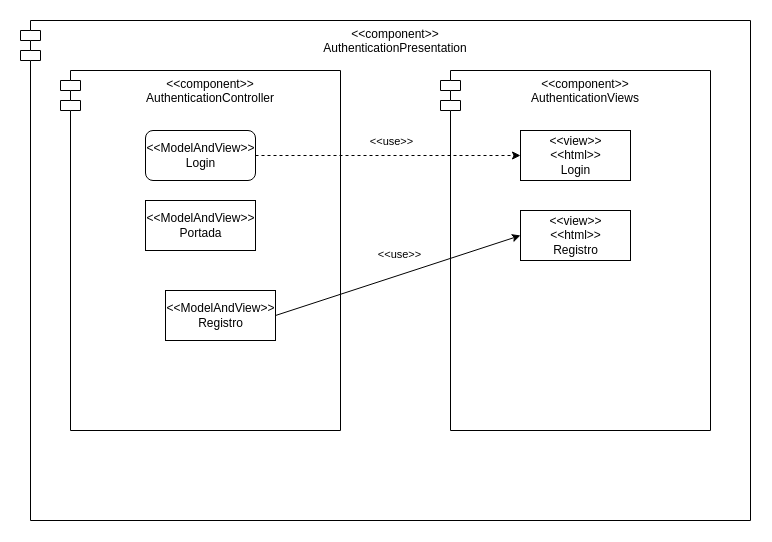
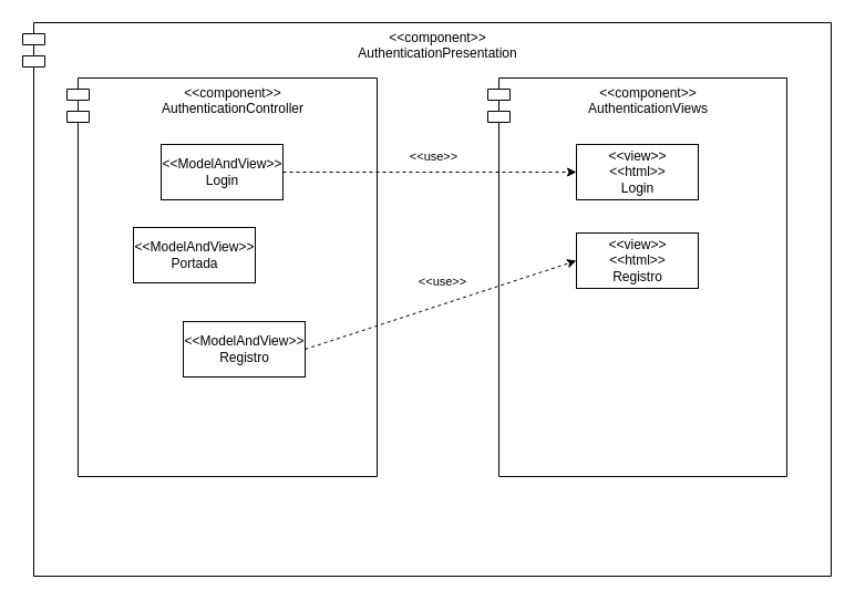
  <mxCell id="0" />
  <mxCell id="1" parent="0" />
  <mxCell id="2" value="&lt;&lt;component&gt;&gt;&#10;AuthenticationPresentation" style="shape=module;align=left;spacingLeft=20;align=center;verticalAlign=top;" vertex="1" parent="1"><mxGeometry x="20" y="20" width="730" height="500" as="geometry" /></mxCell>
  <mxCell id="3" value="&lt;&lt;component&gt;&gt;&#10;AuthenticationController" style="shape=module;align=left;spacingLeft=20;align=center;verticalAlign=top;" vertex="1" parent="1"><mxGeometry x="60" y="70" width="280" height="360" as="geometry" /></mxCell>
  <mxCell id="4" value="&lt;&lt;component&gt;&gt;&#10;AuthenticationViews" style="shape=module;align=left;spacingLeft=20;align=center;verticalAlign=top;" vertex="1" parent="1"><mxGeometry x="440" y="70" width="270" height="360" as="geometry" /></mxCell>
  <mxCell id="5" value="&amp;lt;&amp;lt;view&amp;gt;&amp;gt;&lt;br&gt;&amp;lt;&amp;lt;html&amp;gt;&amp;gt;&lt;br&gt;Login" style="html=1;" vertex="1" parent="1"><mxGeometry x="520" y="130" width="110" height="50" as="geometry" /></mxCell>
  <mxCell id="6" value="&amp;lt;&amp;lt;view&amp;gt;&amp;gt;&lt;br&gt;&amp;lt;&amp;lt;html&amp;gt;&amp;gt;&lt;br&gt;Registro" style="html=1;" vertex="1" parent="1"><mxGeometry x="520" y="210" width="110" height="50" as="geometry" /></mxCell>
- <mxCell id="7" value="&amp;lt;&amp;lt;ModelAndView&amp;gt;&amp;gt;&lt;br&gt;Login" style="html=1;rounded=1;" vertex="1" parent="1"><mxGeometry x="145" y="130" width="110" height="50" as="geometry" /></mxCell>
- <mxCell id="8" value="&amp;lt;&amp;lt;ModelAndView&amp;gt;&amp;gt;&lt;br&gt;Portada" style="html=1;" vertex="1" parent="1"><mxGeometry x="145" y="200" width="110" height="50" as="geometry" /></mxCell>
+ <mxCell id="7" value="&amp;lt;&amp;lt;ModelAndView&amp;gt;&amp;gt;&lt;br&gt;Login" style="html=1;" vertex="1" parent="1"><mxGeometry x="145" y="130" width="110" height="50" as="geometry" /></mxCell>
+ <mxCell id="8" value="&amp;lt;&amp;lt;ModelAndView&amp;gt;&amp;gt;&lt;br&gt;Portada" style="html=1;" vertex="1" parent="1"><mxGeometry x="120" y="205" width="110" height="50" as="geometry" /></mxCell>
  <mxCell id="9" value="&amp;lt;&amp;lt;ModelAndView&amp;gt;&amp;gt;&lt;br&gt;Registro" style="html=1;" vertex="1" parent="1"><mxGeometry x="165" y="290" width="110" height="50" as="geometry" /></mxCell>
  <mxCell id="10" value="" style="endArrow=classic;html=1;rounded=0;exitX=1;exitY=0.5;exitDx=0;exitDy=0;entryX=0;entryY=0.5;entryDx=0;entryDy=0;dashed=1;" edge="1" parent="1" source="7" target="5"><mxGeometry width="50" height="50" relative="1" as="geometry"><mxPoint x="380" y="270" as="sourcePoint" /><mxPoint x="430" y="220" as="targetPoint" /></mxGeometry></mxCell>
  <mxCell id="11" value="&amp;lt;&amp;lt;use&amp;gt;&amp;gt;" style="edgeLabel;html=1;align=center;verticalAlign=middle;resizable=0;points=[];" vertex="1" connectable="0" parent="10"><mxGeometry x="0.162" y="-1" relative="1" as="geometry"><mxPoint x="-19" y="-16" as="offset" /></mxGeometry></mxCell>
- <mxCell id="12" value="" style="endArrow=classic;html=1;rounded=0;exitX=1;exitY=0.5;exitDx=0;exitDy=0;entryX=0;entryY=0.5;entryDx=0;entryDy=0;dashed=0;" edge="1" parent="1" source="9" target="6"><mxGeometry width="50" height="50" relative="1" as="geometry"><mxPoint x="265" y="165" as="sourcePoint" /><mxPoint x="530" y="165" as="targetPoint" /></mxGeometry></mxCell>
+ <mxCell id="12" value="" style="endArrow=classic;html=1;rounded=0;exitX=1;exitY=0.5;exitDx=0;exitDy=0;entryX=0;entryY=0.5;entryDx=0;entryDy=0;dashed=1;" edge="1" parent="1" source="9" target="6"><mxGeometry width="50" height="50" relative="1" as="geometry"><mxPoint x="265" y="165" as="sourcePoint" /><mxPoint x="530" y="165" as="targetPoint" /></mxGeometry></mxCell>
  <mxCell id="13" value="&amp;lt;&amp;lt;use&amp;gt;&amp;gt;" style="edgeLabel;html=1;align=center;verticalAlign=middle;resizable=0;points=[];" vertex="1" connectable="0" parent="12"><mxGeometry x="0.162" y="-1" relative="1" as="geometry"><mxPoint x="-19" y="-16" as="offset" /></mxGeometry></mxCell>
